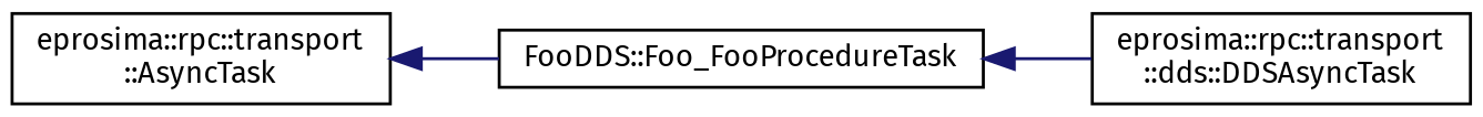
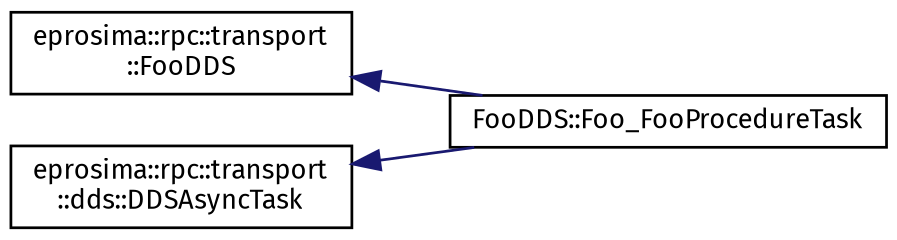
  digraph {
    fontname="Fira Sans"
    rankdir=LR
    node [color=black fillcolor=white fontname="Fira Sans" fontsize=10 shape=record style=filled]
    edge [color=midnightblue dir=back fontname="Fira Sans" fontsize=10 labelfontname=Helvetica labelfontsize=10 style=solid]
-   n1 [height=0.2 label="eprosima::rpc::transport\l::AsyncTask" width=0.4]
+   n1 [height=0.2 label="eprosima::rpc::transport\l::FooDDS" width=0.4]
    n2 [height=0.2 label="FooDDS::Foo_FooProcedureTask" width=0.4]
    n3 [height=0.2 label="eprosima::rpc::transport\l::dds::DDSAsyncTask" width=0.4]
    n1 -> n2
-   n2 -> n3
+   n3 -> n2
  }
